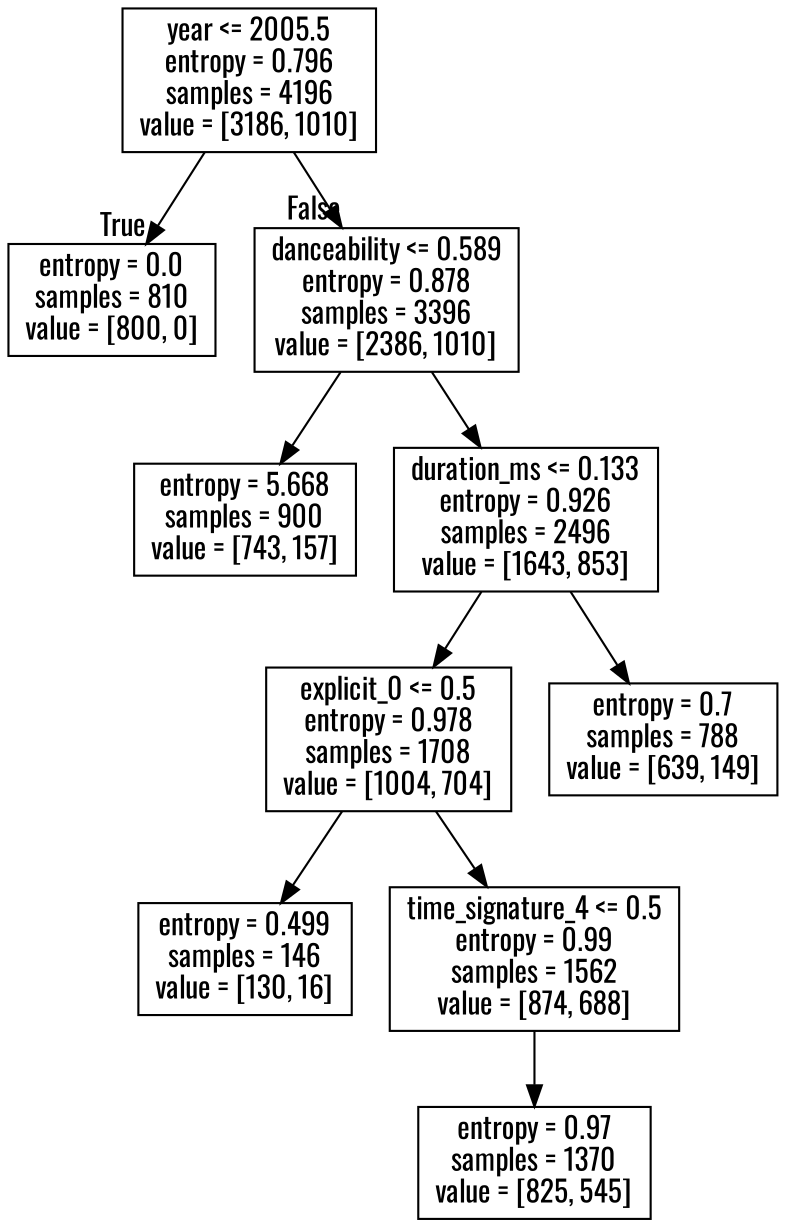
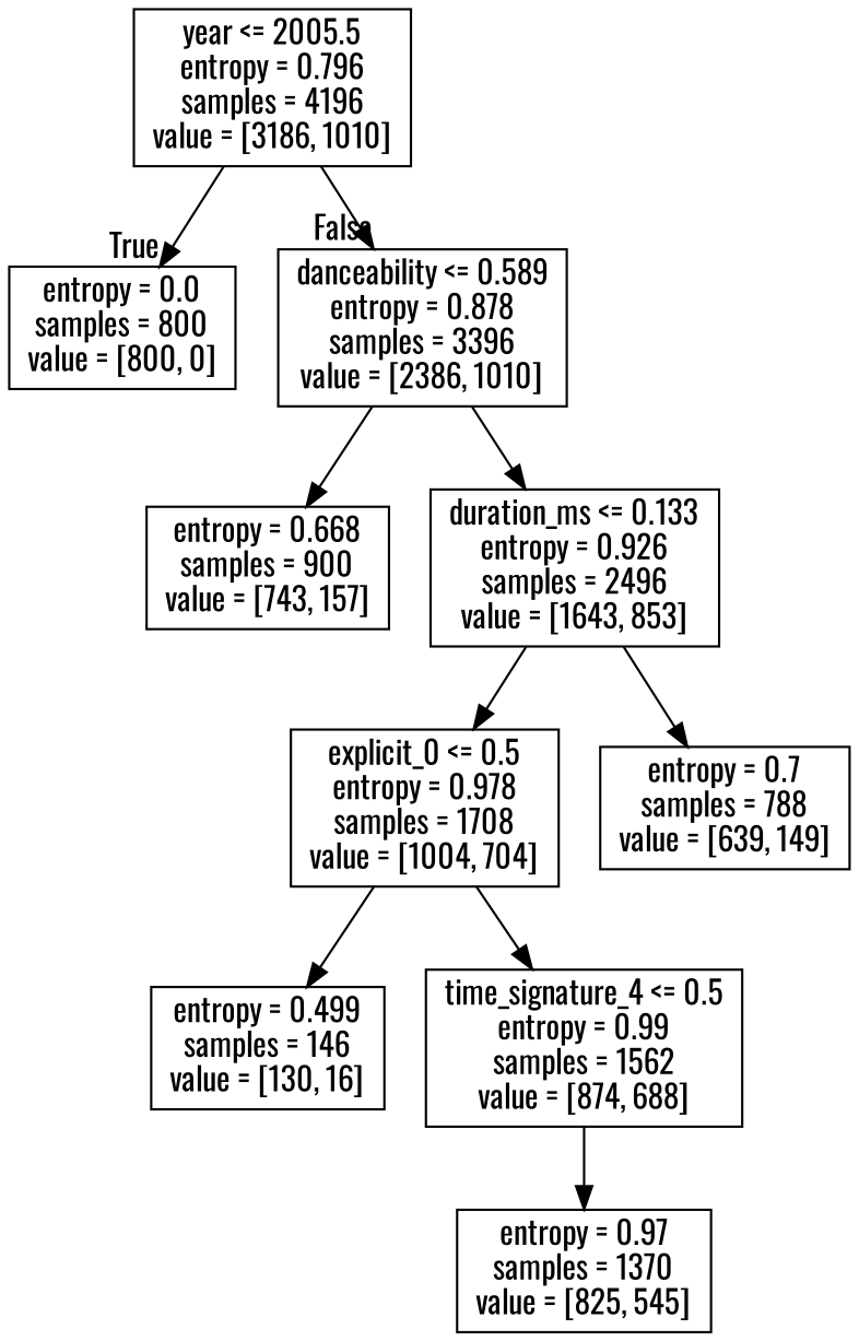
  digraph {
    fontname=Oswald
    node [fontname=Oswald shape=box]
    edge [fontname=Oswald]
    n1 [label="year <= 2005.5\nentropy = 0.796\nsamples = 4196\nvalue = [3186, 1010]"]
-   n2 [label="entropy = 0.0\nsamples = 810\nvalue = [800, 0]"]
+   n2 [label="entropy = 0.0\nsamples = 800\nvalue = [800, 0]"]
    n3 [label="danceability <= 0.589\nentropy = 0.878\nsamples = 3396\nvalue = [2386, 1010]"]
-   n4 [label="entropy = 5.668\nsamples = 900\nvalue = [743, 157]"]
+   n4 [label="entropy = 0.668\nsamples = 900\nvalue = [743, 157]"]
    n5 [label="duration_ms <= 0.133\nentropy = 0.926\nsamples = 2496\nvalue = [1643, 853]"]
    n6 [label="explicit_0 <= 0.5\nentropy = 0.978\nsamples = 1708\nvalue = [1004, 704]"]
    n7 [label="entropy = 0.7\nsamples = 788\nvalue = [639, 149]"]
    n8 [label="entropy = 0.499\nsamples = 146\nvalue = [130, 16]"]
    n9 [label="time_signature_4 <= 0.5\nentropy = 0.99\nsamples = 1562\nvalue = [874, 688]"]
    n10 [label="entropy = 0.97\nsamples = 1370\nvalue = [825, 545]"]
    n1 -> n2 [headlabel=True labelangle=45 labeldistance=2.5]
    n1 -> n3 [headlabel=False labelangle=-45 labeldistance=2.5]
    n3 -> n4
    n3 -> n5
    n5 -> n6
    n5 -> n7
    n6 -> n8
    n6 -> n9
    n9 -> n10
  }
